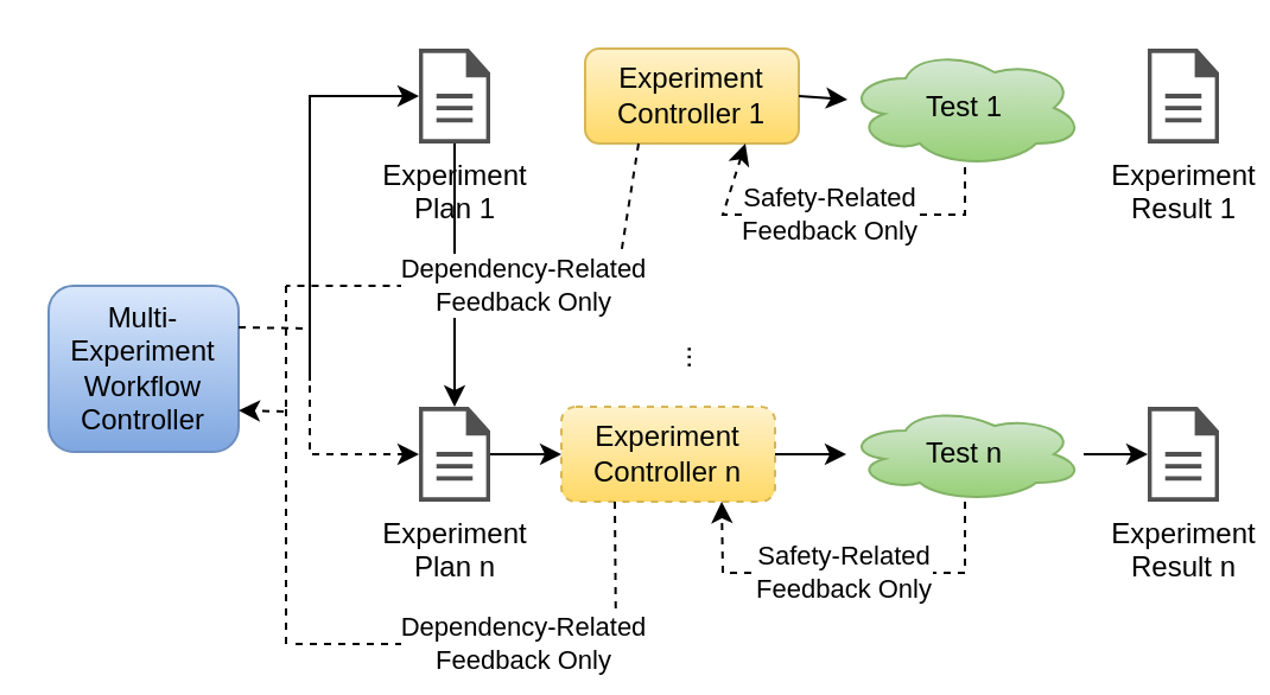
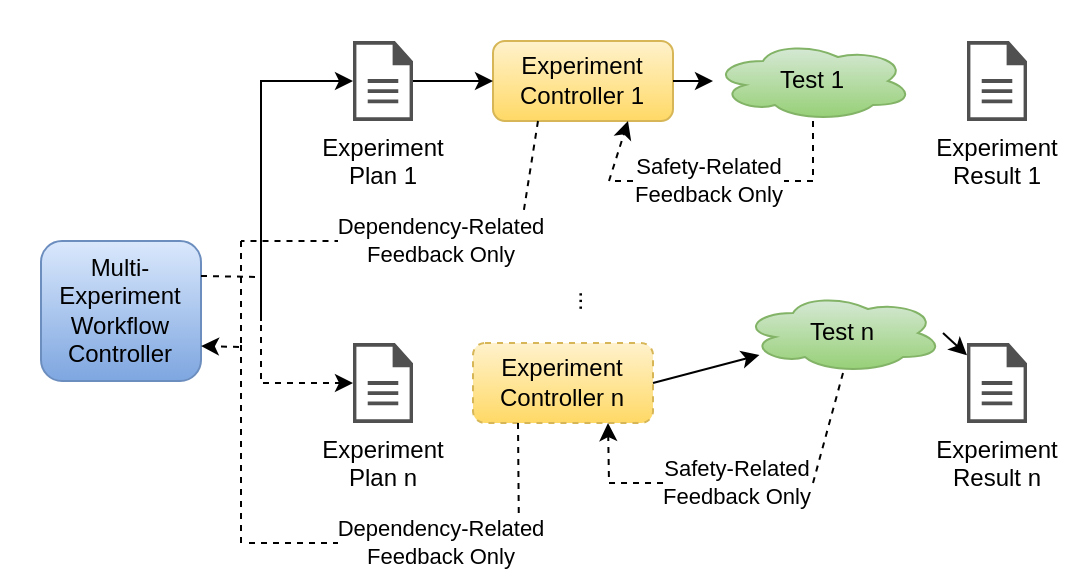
  <mxCell id="0" />
  <mxCell id="1" parent="0" />
  <mxCell id="2" value="Experiment&lt;br&gt;Plan 1" style="sketch=0;pointerEvents=1;shadow=0;dashed=0;html=1;strokeColor=none;fillColor=#505050;labelPosition=center;verticalLabelPosition=bottom;verticalAlign=top;outlineConnect=0;align=center;shape=mxgraph.office.concepts.document;" parent="1" vertex="1"><mxGeometry x="176" y="20" width="30" height="40" as="geometry" /></mxCell>
  <mxCell id="3" value="Experiment&lt;br&gt;Controller 1" style="rounded=1;whiteSpace=wrap;html=1;fillColor=#fff2cc;gradientColor=#ffd966;strokeColor=#d6b656;" parent="1" vertex="1"><mxGeometry x="246" y="20" width="90" height="40" as="geometry" /></mxCell>
- <mxCell id="4" value="" style="endArrow=classic;html=1;rounded=0;" parent="1" source="2" target="8" edge="1"><mxGeometry width="50" height="50" relative="1" as="geometry"><mxPoint x="156" y="41" as="sourcePoint" /><mxPoint x="426" y="131" as="targetPoint" /></mxGeometry></mxCell>
+ <mxCell id="4" value="" style="endArrow=classic;html=1;rounded=0;entryX=0;entryY=0.5;entryDx=0;entryDy=0;" parent="1" source="2" target="3" edge="1"><mxGeometry width="50" height="50" relative="1" as="geometry"><mxPoint x="156" y="41" as="sourcePoint" /><mxPoint x="426" y="131" as="targetPoint" /></mxGeometry></mxCell>
  <mxCell id="5" value="" style="endArrow=classic;html=1;rounded=0;exitX=1;exitY=0.5;exitDx=0;exitDy=0;" parent="1" source="3" target="6" edge="1"><mxGeometry width="50" height="50" relative="1" as="geometry"><mxPoint x="376" y="181" as="sourcePoint" /><mxPoint x="356" y="40" as="targetPoint" /></mxGeometry></mxCell>
- <mxCell id="6" value="Test 1" style="ellipse;shape=cloud;whiteSpace=wrap;html=1;fillColor=#d5e8d4;gradientColor=#97d077;strokeColor=#82b366;" parent="1" vertex="1"><mxGeometry x="356" y="20" width="100" height="50" as="geometry" /></mxCell>
+ <mxCell id="6" value="Test 1" style="ellipse;shape=cloud;whiteSpace=wrap;html=1;fillColor=#d5e8d4;gradientColor=#97d077;strokeColor=#82b366;" parent="1" vertex="1"><mxGeometry x="356" y="20" width="100" height="40" as="geometry" /></mxCell>
  <mxCell id="7" value="Safety-Related&lt;br&gt;Feedback Only" style="endArrow=classic;html=1;rounded=0;entryX=0.75;entryY=1;entryDx=0;entryDy=0;exitX=0.5;exitY=1;exitDx=0;exitDy=0;dashed=1;" parent="1" source="6" target="3" edge="1"><mxGeometry width="50" height="50" relative="1" as="geometry"><mxPoint x="376" y="181" as="sourcePoint" /><mxPoint x="426" y="131" as="targetPoint" /><Array as="points"><mxPoint x="406" y="90" /><mxPoint x="304" y="90" /></Array></mxGeometry></mxCell>
  <mxCell id="8" value="Experiment&lt;br&gt;Plan n" style="sketch=0;pointerEvents=1;shadow=0;dashed=0;html=1;strokeColor=none;fillColor=#505050;labelPosition=center;verticalLabelPosition=bottom;verticalAlign=top;outlineConnect=0;align=center;shape=mxgraph.office.concepts.document;" parent="1" vertex="1"><mxGeometry x="176" y="171" width="30" height="40" as="geometry" /></mxCell>
  <mxCell id="9" value="Experiment&lt;br&gt;Controller n" style="rounded=1;whiteSpace=wrap;html=1;fillColor=#fff2cc;gradientColor=#ffd966;strokeColor=#d6b656;dashed=1;" parent="1" vertex="1"><mxGeometry x="236" y="171" width="90" height="40" as="geometry" /></mxCell>
- <mxCell id="10" value="" style="endArrow=classic;html=1;rounded=0;entryX=0;entryY=0.5;entryDx=0;entryDy=0;" parent="1" source="8" target="9" edge="1"><mxGeometry width="50" height="50" relative="1" as="geometry"><mxPoint x="206" y="201" as="sourcePoint" /><mxPoint x="236" y="201" as="targetPoint" /></mxGeometry></mxCell>
  <mxCell id="11" value="" style="endArrow=classic;html=1;rounded=0;exitX=1;exitY=0.5;exitDx=0;exitDy=0;" parent="1" source="9" target="12" edge="1"><mxGeometry width="50" height="50" relative="1" as="geometry"><mxPoint x="376" y="332" as="sourcePoint" /><mxPoint x="356" y="191" as="targetPoint" /></mxGeometry></mxCell>
- <mxCell id="12" value="Test n" style="ellipse;shape=cloud;whiteSpace=wrap;html=1;fillColor=#d5e8d4;gradientColor=#97d077;strokeColor=#82b366;" parent="1" vertex="1"><mxGeometry x="356" y="171" width="100" height="40" as="geometry" /></mxCell>
+ <mxCell id="12" value="Test n" style="ellipse;shape=cloud;whiteSpace=wrap;html=1;fillColor=#d5e8d4;gradientColor=#97d077;strokeColor=#82b366;" parent="1" vertex="1"><mxGeometry x="371" y="146" width="100" height="40" as="geometry" /></mxCell>
  <mxCell id="13" value="Safety-Related&lt;br&gt;Feedback Only" style="endArrow=classic;html=1;rounded=0;entryX=0.75;entryY=1;entryDx=0;entryDy=0;exitX=0.5;exitY=1;exitDx=0;exitDy=0;dashed=1;" parent="1" source="12" target="9" edge="1"><mxGeometry width="50" height="50" relative="1" as="geometry"><mxPoint x="376" y="332" as="sourcePoint" /><mxPoint x="426" y="282" as="targetPoint" /><Array as="points"><mxPoint x="406" y="241" /><mxPoint x="304" y="241" /></Array></mxGeometry></mxCell>
  <mxCell id="14" value="Multi-&lt;br&gt;Experiment&lt;br&gt;Workflow&lt;br&gt;Controller" style="rounded=1;whiteSpace=wrap;html=1;fillColor=#dae8fc;gradientColor=#7ea6e0;strokeColor=#6c8ebf;" parent="1" vertex="1"><mxGeometry x="20" y="120" width="80" height="70" as="geometry" /></mxCell>
  <mxCell id="15" value="" style="endArrow=classic;html=1;rounded=0;exitX=1;exitY=0.25;exitDx=0;exitDy=0;dashed=1;" parent="1" source="14" target="8" edge="1"><mxGeometry width="50" height="50" relative="1" as="geometry"><mxPoint x="130" y="180" as="sourcePoint" /><mxPoint x="120" y="190" as="targetPoint" /><Array as="points"><mxPoint x="130" y="138" /><mxPoint x="130" y="191" /></Array></mxGeometry></mxCell>
  <mxCell id="16" value="" style="endArrow=classic;html=1;rounded=0;" parent="1" target="2" edge="1"><mxGeometry width="50" height="50" relative="1" as="geometry"><mxPoint x="130" y="160" as="sourcePoint" /><mxPoint x="191" y="100" as="targetPoint" /><Array as="points"><mxPoint x="130" y="40" /></Array></mxGeometry></mxCell>
  <mxCell id="17" value="..." style="text;html=1;align=center;verticalAlign=middle;resizable=0;points=[];autosize=1;strokeColor=none;fillColor=none;rotation=-90;" parent="1" vertex="1"><mxGeometry x="272" y="141" width="30" height="20" as="geometry" /></mxCell>
  <mxCell id="18" value="Dependency-Related&lt;br&gt;Feedback Only" style="endArrow=none;html=1;rounded=0;exitX=0.25;exitY=1;exitDx=0;exitDy=0;dashed=1;endFill=0;" parent="1" source="3" edge="1"><mxGeometry width="50" height="50" relative="1" as="geometry"><mxPoint x="236" y="170" as="sourcePoint" /><mxPoint x="120" y="120" as="targetPoint" /><Array as="points"><mxPoint x="259" y="120" /></Array></mxGeometry></mxCell>
  <mxCell id="19" value="Dependency-Related&lt;br&gt;Feedback Only" style="endArrow=none;html=1;rounded=0;dashed=1;exitX=0.25;exitY=1;exitDx=0;exitDy=0;endFill=0;" parent="1" source="9" edge="1"><mxGeometry width="50" height="50" relative="1" as="geometry"><mxPoint x="250" y="221" as="sourcePoint" /><mxPoint x="122" y="271" as="targetPoint" /><Array as="points"><mxPoint x="259" y="271" /></Array></mxGeometry></mxCell>
  <mxCell id="20" value="" style="endArrow=classic;html=1;rounded=0;entryX=1;entryY=0.75;entryDx=0;entryDy=0;dashed=1;" parent="1" target="14" edge="1"><mxGeometry width="50" height="50" relative="1" as="geometry"><mxPoint x="120" y="120" as="sourcePoint" /><mxPoint x="230" y="170" as="targetPoint" /><Array as="points"><mxPoint x="120" y="173" /></Array></mxGeometry></mxCell>
  <mxCell id="21" value="" style="endArrow=none;dashed=1;html=1;rounded=0;" parent="1" edge="1"><mxGeometry width="50" height="50" relative="1" as="geometry"><mxPoint x="120" y="271" as="sourcePoint" /><mxPoint x="120" y="170" as="targetPoint" /></mxGeometry></mxCell>
  <mxCell id="22" value="Experiment&lt;br&gt;Result 1" style="sketch=0;pointerEvents=1;shadow=0;dashed=0;html=1;strokeColor=none;fillColor=#505050;labelPosition=center;verticalLabelPosition=bottom;verticalAlign=top;outlineConnect=0;align=center;shape=mxgraph.office.concepts.document;" parent="1" vertex="1"><mxGeometry x="483" y="20" width="30" height="40" as="geometry" /></mxCell>
  <mxCell id="23" value="Experiment&lt;br&gt;Result n" style="sketch=0;pointerEvents=1;shadow=0;dashed=0;html=1;strokeColor=none;fillColor=#505050;labelPosition=center;verticalLabelPosition=bottom;verticalAlign=top;outlineConnect=0;align=center;shape=mxgraph.office.concepts.document;" parent="1" vertex="1"><mxGeometry x="483" y="171" width="30" height="40" as="geometry" /></mxCell>
  <mxCell id="24" value="" style="endArrow=classic;html=1;rounded=0;exitX=1;exitY=0.5;exitDx=0;exitDy=0;" parent="1" source="12" target="23" edge="1"><mxGeometry width="50" height="50" relative="1" as="geometry"><mxPoint x="460" y="150" as="sourcePoint" /><mxPoint x="492" y="321.67" as="targetPoint" /></mxGeometry></mxCell>
